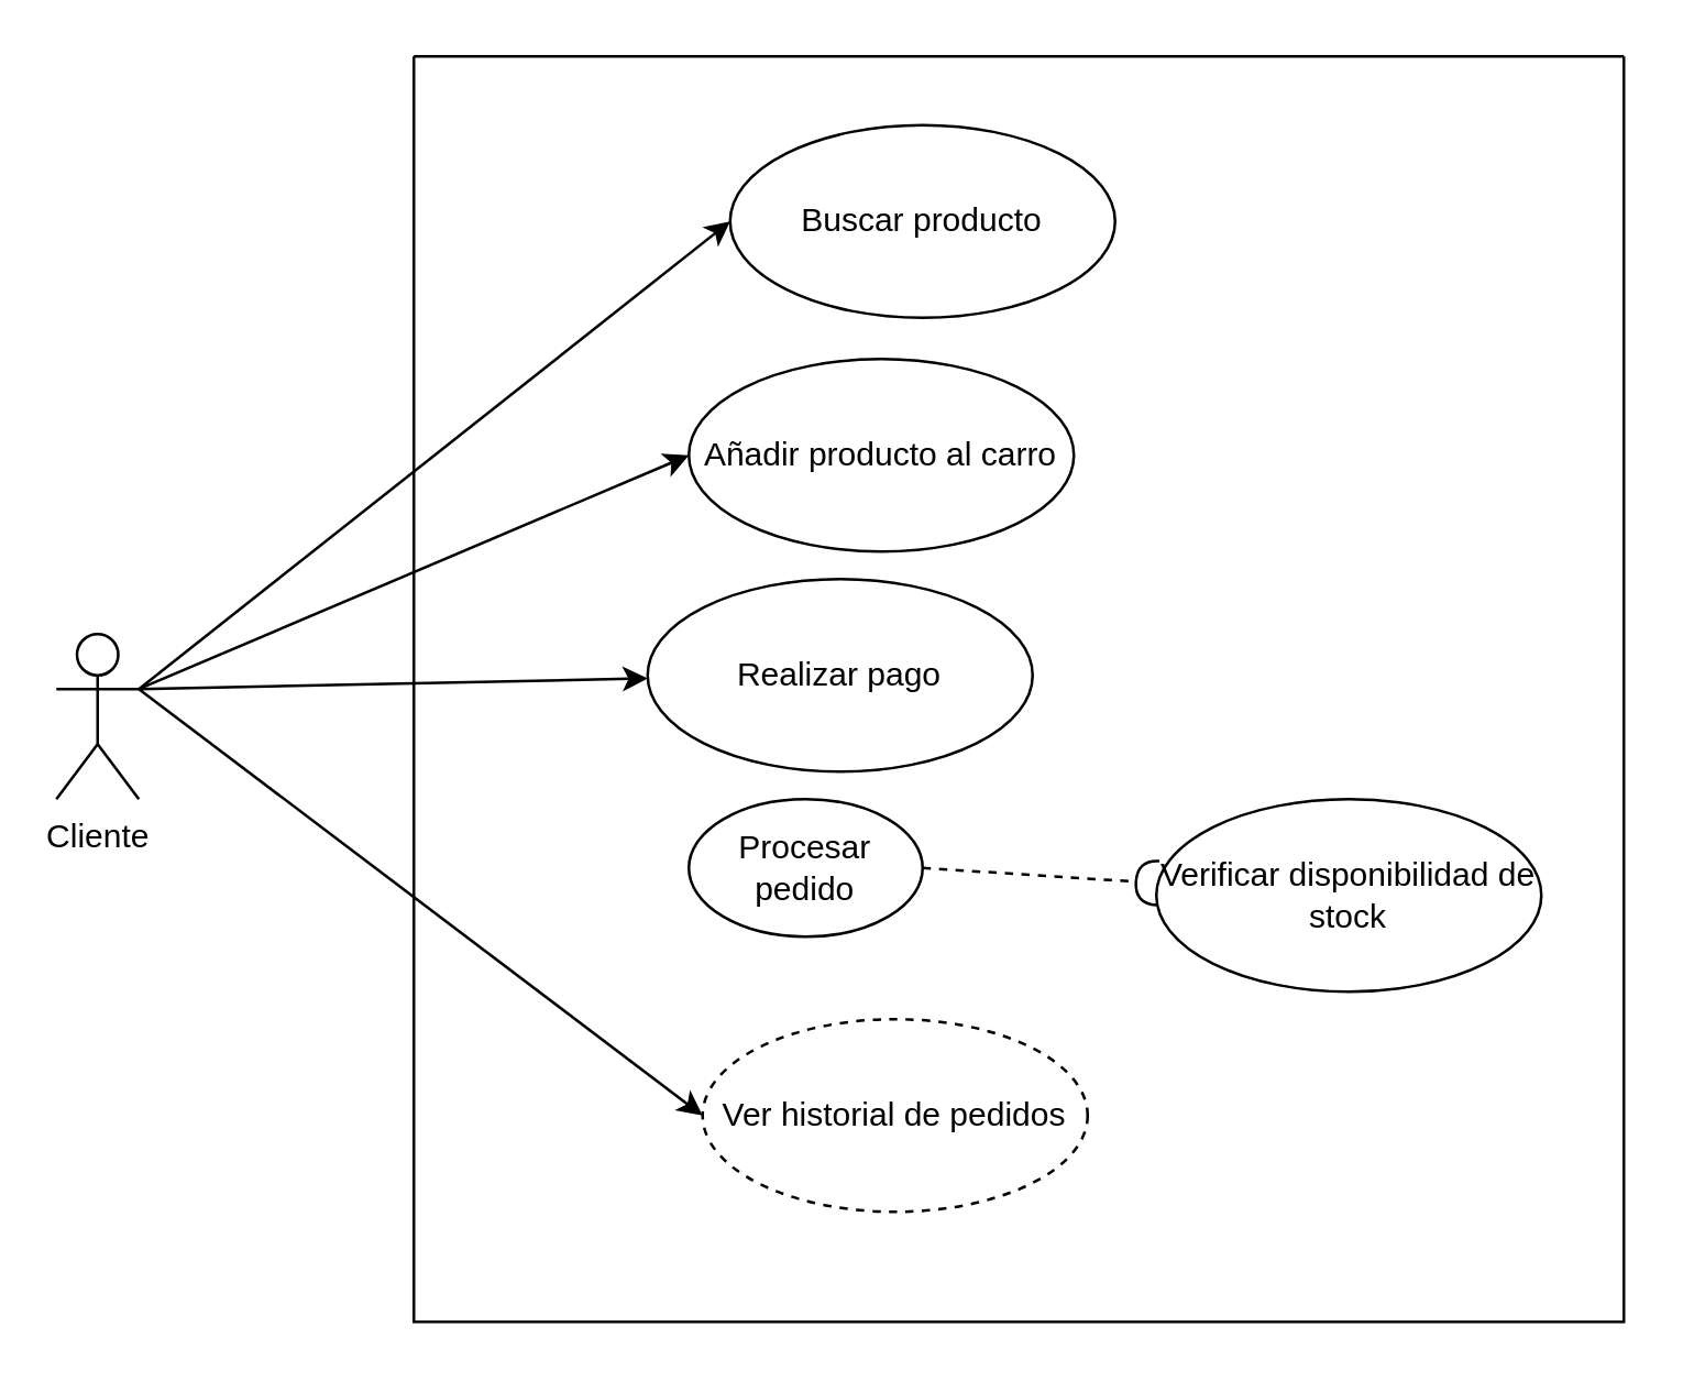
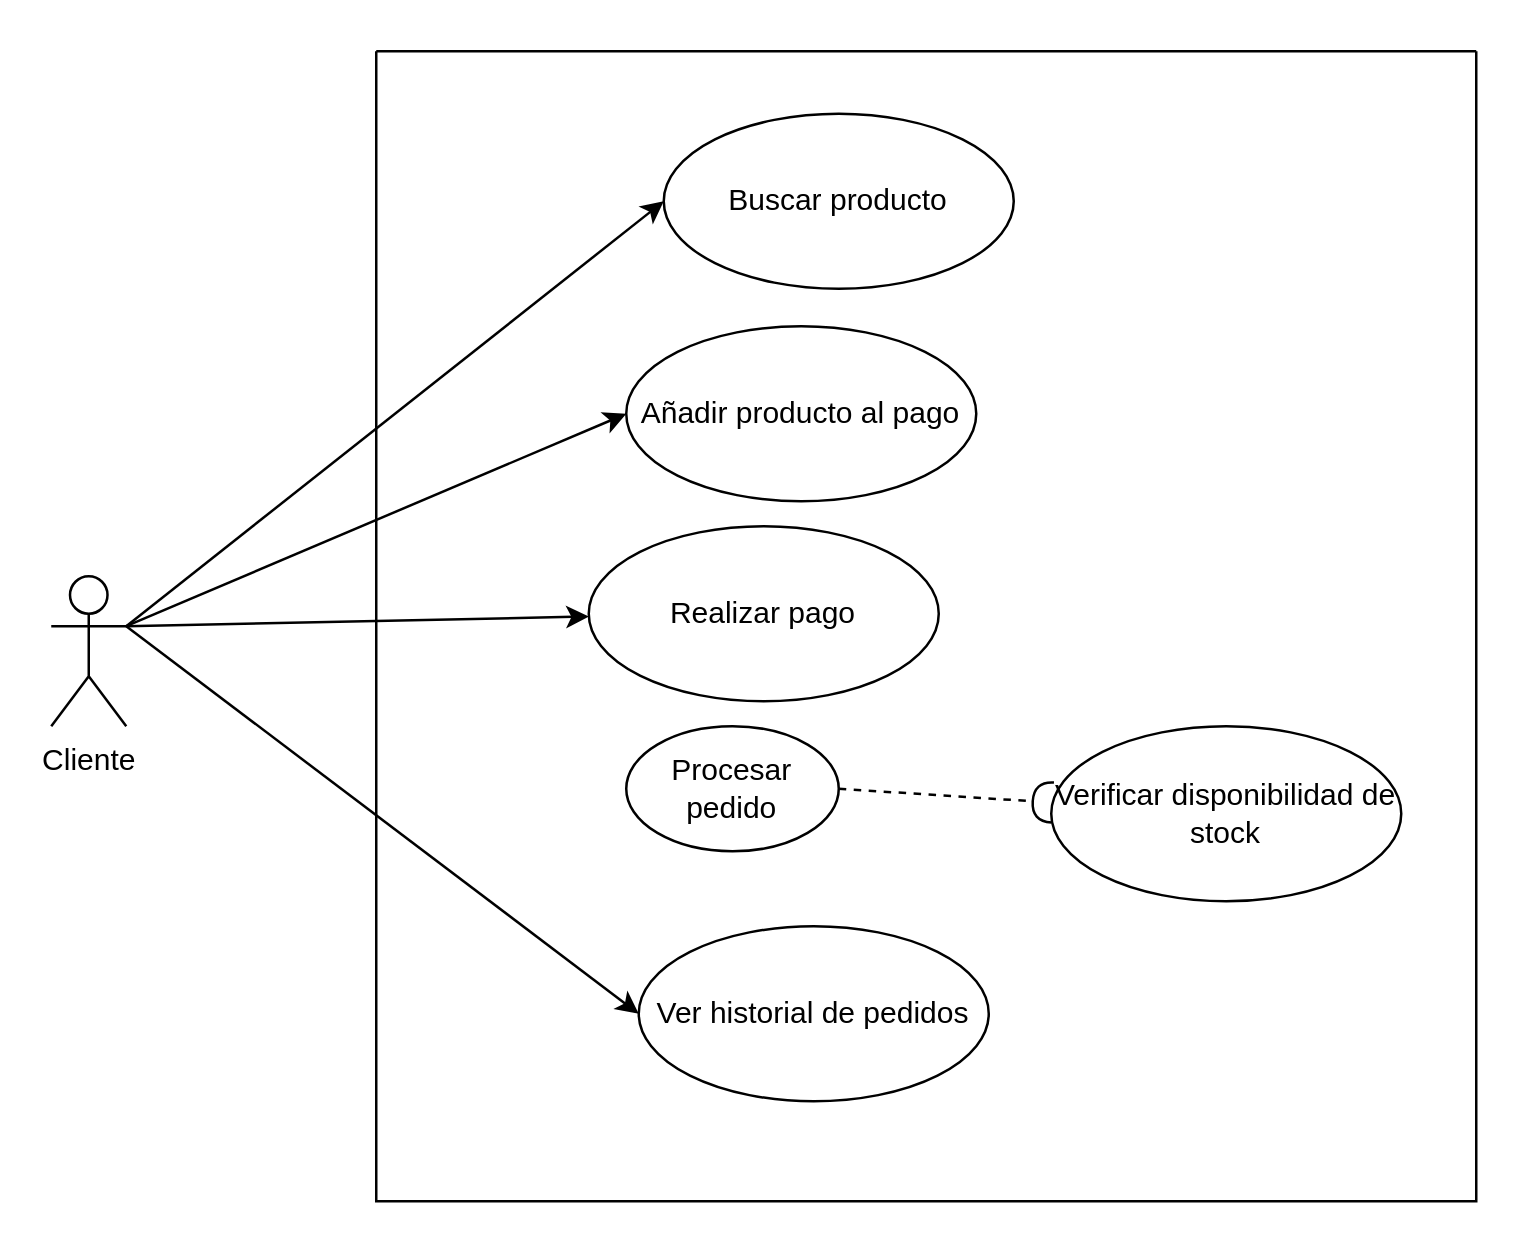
  <mxCell id="0" />
  <mxCell id="1" parent="0" />
  <mxCell id="2" style="edgeStyle=none;html=1;exitX=1;exitY=0.333;exitDx=0;exitDy=0;exitPerimeter=0;entryX=0;entryY=0.5;entryDx=0;entryDy=0;" parent="1" source="6" target="14" edge="1"><mxGeometry relative="1" as="geometry" /></mxCell>
  <mxCell id="3" style="edgeStyle=none;html=1;exitX=1;exitY=0.333;exitDx=0;exitDy=0;exitPerimeter=0;" parent="1" source="6" target="12" edge="1"><mxGeometry relative="1" as="geometry" /></mxCell>
  <mxCell id="4" style="edgeStyle=none;html=1;exitX=1;exitY=0.333;exitDx=0;exitDy=0;exitPerimeter=0;entryX=0;entryY=0.5;entryDx=0;entryDy=0;" parent="1" source="6" target="8" edge="1"><mxGeometry relative="1" as="geometry" /></mxCell>
  <mxCell id="5" style="edgeStyle=none;html=1;exitX=1;exitY=0.333;exitDx=0;exitDy=0;exitPerimeter=0;entryX=0;entryY=0.5;entryDx=0;entryDy=0;" parent="1" source="6" target="13" edge="1"><mxGeometry relative="1" as="geometry" /></mxCell>
  <mxCell id="6" value="Cliente" style="shape=umlActor;verticalLabelPosition=bottom;verticalAlign=top;html=1;" parent="1" vertex="1"><mxGeometry x="20" y="230" width="30" height="60" as="geometry" /></mxCell>
  <mxCell id="7" value="&#10;&#10;" style="swimlane;startSize=0;" parent="1" vertex="1"><mxGeometry x="150" y="20" width="440" height="460" as="geometry"><mxRectangle x="180" y="160" width="40" height="40" as="alternateBounds" /></mxGeometry></mxCell>
- <mxCell id="8" value="Añadir producto al carro" style="ellipse;whiteSpace=wrap;html=1;" parent="7" vertex="1"><mxGeometry x="100" y="110" width="140" height="70" as="geometry" /></mxCell>
+ <mxCell id="8" value="Añadir producto al pago" style="ellipse;whiteSpace=wrap;html=1;" parent="7" vertex="1"><mxGeometry x="100" y="110" width="140" height="70" as="geometry" /></mxCell>
  <mxCell id="9" value="Verificar disponibilidad de stock" style="ellipse;whiteSpace=wrap;html=1;" parent="7" vertex="1"><mxGeometry x="270" y="270" width="140" height="70" as="geometry" /></mxCell>
  <mxCell id="10" style="edgeStyle=none;html=1;exitX=1;exitY=0.5;exitDx=0;exitDy=0;dashed=1;endArrow=halfCircle;endFill=0;" parent="7" source="11" target="9" edge="1"><mxGeometry relative="1" as="geometry" /></mxCell>
  <mxCell id="11" value="Procesar pedido" style="ellipse;whiteSpace=wrap;html=1;" parent="7" vertex="1"><mxGeometry x="100" y="270" width="85" height="50" as="geometry" /></mxCell>
  <mxCell id="12" value="Realizar pago" style="ellipse;whiteSpace=wrap;html=1;" parent="7" vertex="1"><mxGeometry x="85" y="190" width="140" height="70" as="geometry" /></mxCell>
  <mxCell id="13" value="Buscar producto" style="ellipse;whiteSpace=wrap;html=1;" parent="7" vertex="1"><mxGeometry x="115" y="25" width="140" height="70" as="geometry" /></mxCell>
- <mxCell id="14" value="Ver historial de pedidos" style="ellipse;whiteSpace=wrap;html=1;dashed=1;" parent="7" vertex="1"><mxGeometry x="105" y="350" width="140" height="70" as="geometry" /></mxCell>
+ <mxCell id="14" value="Ver historial de pedidos" style="ellipse;whiteSpace=wrap;html=1;" parent="7" vertex="1"><mxGeometry x="105" y="350" width="140" height="70" as="geometry" /></mxCell>
